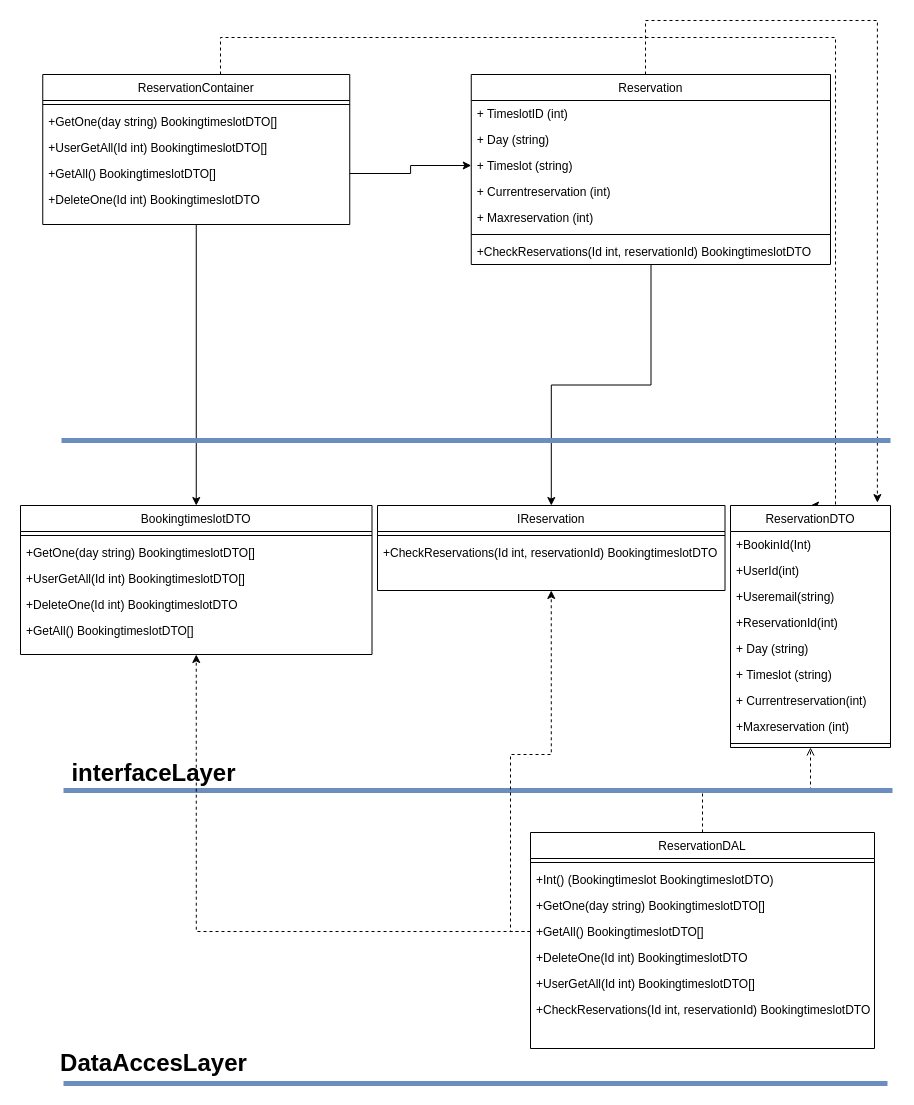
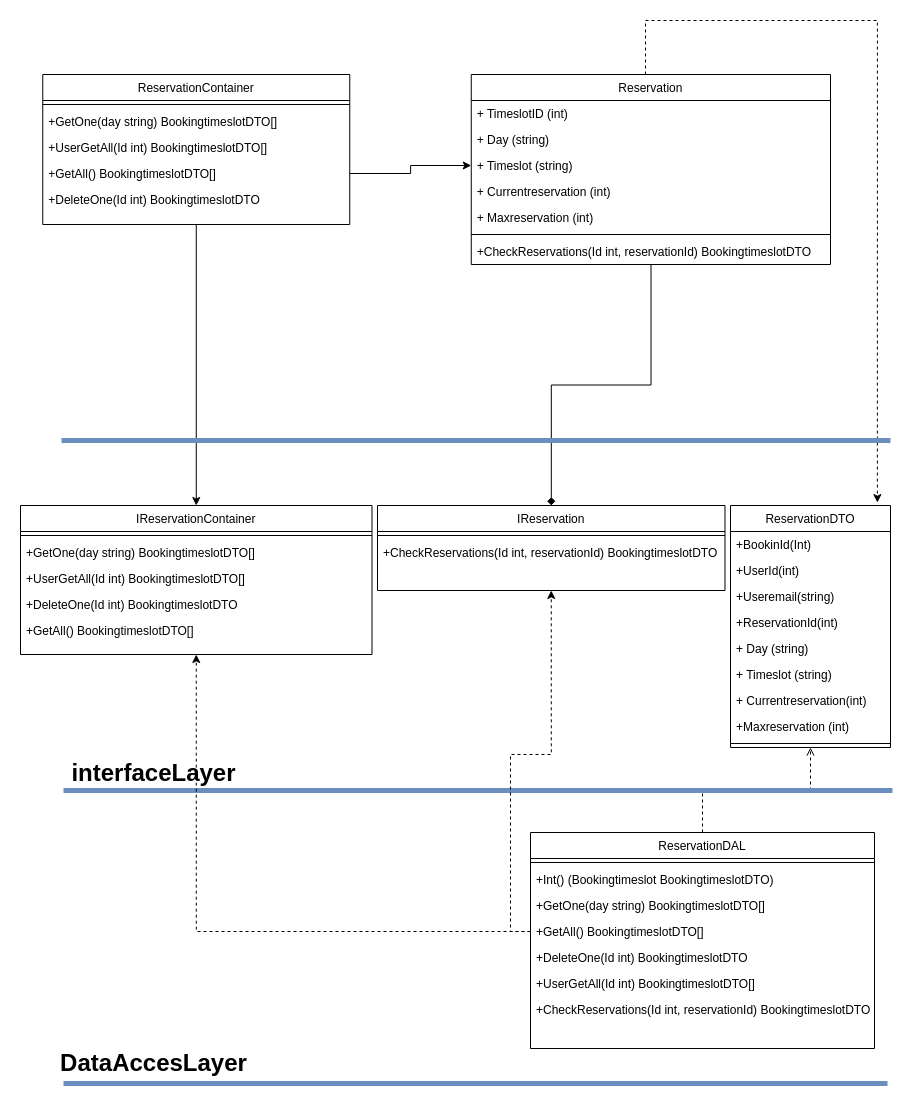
  <mxCell id="0" />
  <mxCell id="1" parent="0" />
- <mxCell id="2" style="edgeStyle=orthogonalEdgeStyle;rounded=0;orthogonalLoop=1;jettySize=auto;html=1;" parent="1" source="4" target="44" edge="1"><mxGeometry relative="1" as="geometry" /></mxCell>
+ <mxCell id="2" style="edgeStyle=orthogonalEdgeStyle;rounded=0;orthogonalLoop=1;jettySize=auto;html=1;endArrow=diamond;" parent="1" source="4" target="44" edge="1"><mxGeometry relative="1" as="geometry" /></mxCell>
  <mxCell id="3" style="edgeStyle=orthogonalEdgeStyle;rounded=0;orthogonalLoop=1;jettySize=auto;html=1;entryX=0.918;entryY=-0.012;entryDx=0;entryDy=0;entryPerimeter=0;dashed=1;" parent="1" source="4" target="20" edge="1"><mxGeometry relative="1" as="geometry"><Array as="points"><mxPoint x="645" y="20" /><mxPoint x="877" y="20" /></Array></mxGeometry></mxCell>
  <mxCell id="4" value="Reservation" style="swimlane;fontStyle=0;align=center;verticalAlign=top;childLayout=stackLayout;horizontal=1;startSize=26;horizontalStack=0;resizeParent=1;resizeLast=0;collapsible=1;marginBottom=0;rounded=0;shadow=0;strokeWidth=1;" parent="1" vertex="1"><mxGeometry x="470.75" y="74" width="359.25" height="190" as="geometry"><mxRectangle x="130" y="380" width="160" height="26" as="alternateBounds" /></mxGeometry></mxCell>
  <mxCell id="5" value="+ TimeslotID (int)" style="text;align=left;verticalAlign=top;spacingLeft=4;spacingRight=4;overflow=hidden;rotatable=0;points=[[0,0.5],[1,0.5]];portConstraint=eastwest;" parent="4" vertex="1"><mxGeometry y="26" width="359.25" height="26" as="geometry" /></mxCell>
  <mxCell id="6" value="+ Day (string)" style="text;align=left;verticalAlign=top;spacingLeft=4;spacingRight=4;overflow=hidden;rotatable=0;points=[[0,0.5],[1,0.5]];portConstraint=eastwest;rounded=0;shadow=0;html=0;" parent="4" vertex="1"><mxGeometry y="52" width="359.25" height="26" as="geometry" /></mxCell>
  <mxCell id="7" value="+ Timeslot (string)" style="text;align=left;verticalAlign=top;spacingLeft=4;spacingRight=4;overflow=hidden;rotatable=0;points=[[0,0.5],[1,0.5]];portConstraint=eastwest;rounded=0;shadow=0;html=0;" parent="4" vertex="1"><mxGeometry y="78" width="359.25" height="26" as="geometry" /></mxCell>
  <mxCell id="8" value="+ Currentreservation (int)" style="text;align=left;verticalAlign=top;spacingLeft=4;spacingRight=4;overflow=hidden;rotatable=0;points=[[0,0.5],[1,0.5]];portConstraint=eastwest;rounded=0;shadow=0;html=0;" parent="4" vertex="1"><mxGeometry y="104" width="359.25" height="26" as="geometry" /></mxCell>
  <mxCell id="9" value="+ Maxreservation (int)" style="text;align=left;verticalAlign=top;spacingLeft=4;spacingRight=4;overflow=hidden;rotatable=0;points=[[0,0.5],[1,0.5]];portConstraint=eastwest;rounded=0;shadow=0;html=0;" parent="4" vertex="1"><mxGeometry y="130" width="359.25" height="26" as="geometry" /></mxCell>
  <mxCell id="10" value="" style="line;html=1;strokeWidth=1;align=left;verticalAlign=middle;spacingTop=-1;spacingLeft=3;spacingRight=3;rotatable=0;labelPosition=right;points=[];portConstraint=eastwest;" parent="4" vertex="1"><mxGeometry y="156" width="359.25" height="8" as="geometry" /></mxCell>
  <mxCell id="11" value="+CheckReservations(Id int, reservationId) BookingtimeslotDTO" style="text;align=left;verticalAlign=top;spacingLeft=4;spacingRight=4;overflow=hidden;rotatable=0;points=[[0,0.5],[1,0.5]];portConstraint=eastwest;rounded=0;shadow=0;html=0;" parent="4" vertex="1"><mxGeometry y="164" width="359.25" height="26" as="geometry" /></mxCell>
  <mxCell id="12" style="edgeStyle=orthogonalEdgeStyle;rounded=0;orthogonalLoop=1;jettySize=auto;html=1;entryX=0.5;entryY=0;entryDx=0;entryDy=0;" parent="1" source="14" target="47" edge="1"><mxGeometry relative="1" as="geometry" /></mxCell>
- <mxCell id="13" style="edgeStyle=orthogonalEdgeStyle;rounded=0;orthogonalLoop=1;jettySize=auto;html=1;entryX=0.5;entryY=0;entryDx=0;entryDy=0;dashed=1;" parent="1" source="14" target="20" edge="1"><mxGeometry relative="1" as="geometry"><Array as="points"><mxPoint x="220" y="37" /><mxPoint x="835" y="37" /><mxPoint x="835" y="505" /></Array></mxGeometry></mxCell>
  <mxCell id="14" value="ReservationContainer" style="swimlane;fontStyle=0;align=center;verticalAlign=top;childLayout=stackLayout;horizontal=1;startSize=26;horizontalStack=0;resizeParent=1;resizeLast=0;collapsible=1;marginBottom=0;rounded=0;shadow=0;strokeWidth=1;" parent="1" vertex="1"><mxGeometry x="42.25" y="74" width="307" height="150" as="geometry"><mxRectangle x="130" y="380" width="160" height="26" as="alternateBounds" /></mxGeometry></mxCell>
  <mxCell id="15" value="" style="line;html=1;strokeWidth=1;align=left;verticalAlign=middle;spacingTop=-1;spacingLeft=3;spacingRight=3;rotatable=0;labelPosition=right;points=[];portConstraint=eastwest;" parent="14" vertex="1"><mxGeometry y="26" width="307" height="8" as="geometry" /></mxCell>
  <mxCell id="16" value="+GetOne(day string) BookingtimeslotDTO[]" style="text;align=left;verticalAlign=top;spacingLeft=4;spacingRight=4;overflow=hidden;rotatable=0;points=[[0,0.5],[1,0.5]];portConstraint=eastwest;rounded=0;shadow=0;html=0;" parent="14" vertex="1"><mxGeometry y="34" width="307" height="26" as="geometry" /></mxCell>
  <mxCell id="17" value="+UserGetAll(Id int) BookingtimeslotDTO[]" style="text;align=left;verticalAlign=top;spacingLeft=4;spacingRight=4;overflow=hidden;rotatable=0;points=[[0,0.5],[1,0.5]];portConstraint=eastwest;rounded=0;shadow=0;html=0;" parent="14" vertex="1"><mxGeometry y="60" width="307" height="26" as="geometry" /></mxCell>
  <mxCell id="18" value="+GetAll() BookingtimeslotDTO[]" style="text;align=left;verticalAlign=top;spacingLeft=4;spacingRight=4;overflow=hidden;rotatable=0;points=[[0,0.5],[1,0.5]];portConstraint=eastwest;rounded=0;shadow=0;html=0;" parent="14" vertex="1"><mxGeometry y="86" width="307" height="26" as="geometry" /></mxCell>
  <mxCell id="19" value="+DeleteOne(Id int) BookingtimeslotDTO" style="text;align=left;verticalAlign=top;spacingLeft=4;spacingRight=4;overflow=hidden;rotatable=0;points=[[0,0.5],[1,0.5]];portConstraint=eastwest;rounded=0;shadow=0;html=0;" parent="14" vertex="1"><mxGeometry y="112" width="307" height="26" as="geometry" /></mxCell>
  <mxCell id="20" value="ReservationDTO" style="swimlane;fontStyle=0;align=center;verticalAlign=top;childLayout=stackLayout;horizontal=1;startSize=26;horizontalStack=0;resizeParent=1;resizeLast=0;collapsible=1;marginBottom=0;rounded=0;shadow=0;strokeWidth=1;" parent="1" vertex="1"><mxGeometry x="730" y="505" width="160" height="242" as="geometry"><mxRectangle x="130" y="380" width="160" height="26" as="alternateBounds" /></mxGeometry></mxCell>
  <mxCell id="21" value="+BookinId(Int)" style="text;align=left;verticalAlign=top;spacingLeft=4;spacingRight=4;overflow=hidden;rotatable=0;points=[[0,0.5],[1,0.5]];portConstraint=eastwest;rounded=0;shadow=0;html=0;" parent="20" vertex="1"><mxGeometry y="26" width="160" height="26" as="geometry" /></mxCell>
  <mxCell id="22" value="+UserId(int)" style="text;align=left;verticalAlign=top;spacingLeft=4;spacingRight=4;overflow=hidden;rotatable=0;points=[[0,0.5],[1,0.5]];portConstraint=eastwest;rounded=0;shadow=0;html=0;" parent="20" vertex="1"><mxGeometry y="52" width="160" height="26" as="geometry" /></mxCell>
  <mxCell id="23" value="+Useremail(string)" style="text;align=left;verticalAlign=top;spacingLeft=4;spacingRight=4;overflow=hidden;rotatable=0;points=[[0,0.5],[1,0.5]];portConstraint=eastwest;rounded=0;shadow=0;html=0;" parent="20" vertex="1"><mxGeometry y="78" width="160" height="26" as="geometry" /></mxCell>
  <mxCell id="24" value="+ReservationId(int)" style="text;align=left;verticalAlign=top;spacingLeft=4;spacingRight=4;overflow=hidden;rotatable=0;points=[[0,0.5],[1,0.5]];portConstraint=eastwest;rounded=0;shadow=0;html=0;" parent="20" vertex="1"><mxGeometry y="104" width="160" height="26" as="geometry" /></mxCell>
  <mxCell id="25" value="+ Day (string)" style="text;align=left;verticalAlign=top;spacingLeft=4;spacingRight=4;overflow=hidden;rotatable=0;points=[[0,0.5],[1,0.5]];portConstraint=eastwest;rounded=0;shadow=0;html=0;" parent="20" vertex="1"><mxGeometry y="130" width="160" height="26" as="geometry" /></mxCell>
  <mxCell id="26" value="+ Timeslot (string)" style="text;align=left;verticalAlign=top;spacingLeft=4;spacingRight=4;overflow=hidden;rotatable=0;points=[[0,0.5],[1,0.5]];portConstraint=eastwest;rounded=0;shadow=0;html=0;" parent="20" vertex="1"><mxGeometry y="156" width="160" height="26" as="geometry" /></mxCell>
  <mxCell id="27" value="+ Currentreservation(int)" style="text;align=left;verticalAlign=top;spacingLeft=4;spacingRight=4;overflow=hidden;rotatable=0;points=[[0,0.5],[1,0.5]];portConstraint=eastwest;rounded=0;shadow=0;html=0;" parent="20" vertex="1"><mxGeometry y="182" width="160" height="26" as="geometry" /></mxCell>
  <mxCell id="28" value="+Maxreservation (int)" style="text;align=left;verticalAlign=top;spacingLeft=4;spacingRight=4;overflow=hidden;rotatable=0;points=[[0,0.5],[1,0.5]];portConstraint=eastwest;rounded=0;shadow=0;html=0;" parent="20" vertex="1"><mxGeometry y="208" width="160" height="26" as="geometry" /></mxCell>
  <mxCell id="29" value="" style="line;html=1;strokeWidth=1;align=left;verticalAlign=middle;spacingTop=-1;spacingLeft=3;spacingRight=3;rotatable=0;labelPosition=right;points=[];portConstraint=eastwest;" parent="20" vertex="1"><mxGeometry y="234" width="160" height="8" as="geometry" /></mxCell>
  <mxCell id="30" style="edgeStyle=orthogonalEdgeStyle;rounded=0;orthogonalLoop=1;jettySize=auto;html=1;entryX=0.5;entryY=1;entryDx=0;entryDy=0;dashed=1;endArrow=open;" parent="1" source="31" target="20" edge="1"><mxGeometry relative="1" as="geometry" /></mxCell>
  <mxCell id="31" value="ReservationDAL" style="swimlane;fontStyle=0;align=center;verticalAlign=top;childLayout=stackLayout;horizontal=1;startSize=26;horizontalStack=0;resizeParent=1;resizeLast=0;collapsible=1;marginBottom=0;rounded=0;shadow=0;strokeWidth=1;" parent="1" vertex="1"><mxGeometry x="530" y="832" width="344" height="216" as="geometry"><mxRectangle x="130" y="380" width="160" height="26" as="alternateBounds" /></mxGeometry></mxCell>
  <mxCell id="32" value="" style="line;html=1;strokeWidth=1;align=left;verticalAlign=middle;spacingTop=-1;spacingLeft=3;spacingRight=3;rotatable=0;labelPosition=right;points=[];portConstraint=eastwest;" parent="31" vertex="1"><mxGeometry y="26" width="344" height="8" as="geometry" /></mxCell>
  <mxCell id="33" value="+Int() (Bookingtimeslot BookingtimeslotDTO)" style="text;align=left;verticalAlign=top;spacingLeft=4;spacingRight=4;overflow=hidden;rotatable=0;points=[[0,0.5],[1,0.5]];portConstraint=eastwest;rounded=0;shadow=0;html=0;" parent="31" vertex="1"><mxGeometry y="34" width="344" height="26" as="geometry" /></mxCell>
  <mxCell id="34" value="+GetOne(day string) BookingtimeslotDTO[]" style="text;align=left;verticalAlign=top;spacingLeft=4;spacingRight=4;overflow=hidden;rotatable=0;points=[[0,0.5],[1,0.5]];portConstraint=eastwest;rounded=0;shadow=0;html=0;" parent="31" vertex="1"><mxGeometry y="60" width="344" height="26" as="geometry" /></mxCell>
  <mxCell id="35" value="+GetAll() BookingtimeslotDTO[]" style="text;align=left;verticalAlign=top;spacingLeft=4;spacingRight=4;overflow=hidden;rotatable=0;points=[[0,0.5],[1,0.5]];portConstraint=eastwest;rounded=0;shadow=0;html=0;" parent="31" vertex="1"><mxGeometry y="86" width="344" height="26" as="geometry" /></mxCell>
  <mxCell id="36" value="+DeleteOne(Id int) BookingtimeslotDTO" style="text;align=left;verticalAlign=top;spacingLeft=4;spacingRight=4;overflow=hidden;rotatable=0;points=[[0,0.5],[1,0.5]];portConstraint=eastwest;rounded=0;shadow=0;html=0;" parent="31" vertex="1"><mxGeometry y="112" width="344" height="26" as="geometry" /></mxCell>
  <mxCell id="37" value="+UserGetAll(Id int) BookingtimeslotDTO[]" style="text;align=left;verticalAlign=top;spacingLeft=4;spacingRight=4;overflow=hidden;rotatable=0;points=[[0,0.5],[1,0.5]];portConstraint=eastwest;rounded=0;shadow=0;html=0;" parent="31" vertex="1"><mxGeometry y="138" width="344" height="26" as="geometry" /></mxCell>
  <mxCell id="38" value="+CheckReservations(Id int, reservationId) BookingtimeslotDTO" style="text;align=left;verticalAlign=top;spacingLeft=4;spacingRight=4;overflow=hidden;rotatable=0;points=[[0,0.5],[1,0.5]];portConstraint=eastwest;rounded=0;shadow=0;html=0;" parent="31" vertex="1"><mxGeometry y="164" width="344" height="26" as="geometry" /></mxCell>
  <mxCell id="39" value="" style="endArrow=none;html=1;rounded=0;fillColor=#dae8fc;strokeColor=#6c8ebf;strokeWidth=5;" parent="1" edge="1"><mxGeometry width="50" height="50" relative="1" as="geometry"><mxPoint x="61" y="440" as="sourcePoint" /><mxPoint y="440" as="targetPoint" x="890" /></mxGeometry></mxCell>
  <mxCell id="40" value="" style="endArrow=none;html=1;rounded=0;fillColor=#dae8fc;strokeColor=#6c8ebf;strokeWidth=5;" parent="1" edge="1"><mxGeometry width="50" height="50" relative="1" as="geometry"><mxPoint x="63" y="790" as="sourcePoint" /><mxPoint x="892" y="790" as="targetPoint" /></mxGeometry></mxCell>
  <mxCell id="41" value="&lt;b&gt;&lt;font style=&quot;font-size: 24px&quot;&gt;interfaceLayer&lt;/font&gt;&lt;/b&gt;" style="text;html=1;strokeColor=none;fillColor=none;align=center;verticalAlign=middle;whiteSpace=wrap;rounded=0;" parent="1" vertex="1"><mxGeometry x="61" y="758" width="185" height="30" as="geometry" /></mxCell>
  <mxCell id="42" value="&lt;b&gt;&lt;font style=&quot;font-size: 24px&quot;&gt;DataAccesLayer&lt;/font&gt;&lt;/b&gt;" style="text;html=1;strokeColor=none;fillColor=none;align=center;verticalAlign=middle;whiteSpace=wrap;rounded=0;" parent="1" vertex="1"><mxGeometry x="61" y="1048" width="185" height="30" as="geometry" /></mxCell>
  <mxCell id="43" value="" style="endArrow=none;html=1;rounded=0;fontSize=24;fillColor=#dae8fc;strokeColor=#6c8ebf;strokeWidth=5;" parent="1" edge="1"><mxGeometry width="50" height="50" relative="1" as="geometry"><mxPoint x="63" y="1083" as="sourcePoint" /><mxPoint x="887" y="1083" as="targetPoint" /></mxGeometry></mxCell>
  <mxCell id="44" value="IReservation" style="swimlane;fontStyle=0;align=center;verticalAlign=top;childLayout=stackLayout;horizontal=1;startSize=26;horizontalStack=0;resizeParent=1;resizeLast=0;collapsible=1;marginBottom=0;rounded=0;shadow=0;strokeWidth=1;" parent="1" vertex="1"><mxGeometry x="377" y="505" width="347.5" height="85" as="geometry"><mxRectangle x="130" y="380" width="160" height="26" as="alternateBounds" /></mxGeometry></mxCell>
  <mxCell id="45" value="" style="line;html=1;strokeWidth=1;align=left;verticalAlign=middle;spacingTop=-1;spacingLeft=3;spacingRight=3;rotatable=0;labelPosition=right;points=[];portConstraint=eastwest;" parent="44" vertex="1"><mxGeometry y="26" width="347.5" height="8" as="geometry" /></mxCell>
  <mxCell id="46" value="+CheckReservations(Id int, reservationId) BookingtimeslotDTO" style="text;align=left;verticalAlign=top;spacingLeft=4;spacingRight=4;overflow=hidden;rotatable=0;points=[[0,0.5],[1,0.5]];portConstraint=eastwest;rounded=0;shadow=0;html=0;" parent="44" vertex="1"><mxGeometry y="34" width="347.5" height="26" as="geometry" /></mxCell>
- <mxCell id="47" value="BookingtimeslotDTO" style="swimlane;fontStyle=0;align=center;verticalAlign=top;childLayout=stackLayout;horizontal=1;startSize=26;horizontalStack=0;resizeParent=1;resizeLast=0;collapsible=1;marginBottom=0;rounded=0;shadow=0;strokeWidth=1;" parent="1" vertex="1"><mxGeometry x="20" y="505" width="351.5" height="149" as="geometry"><mxRectangle x="130" y="380" width="160" height="26" as="alternateBounds" /></mxGeometry></mxCell>
+ <mxCell id="47" value="IReservationContainer" style="swimlane;fontStyle=0;align=center;verticalAlign=top;childLayout=stackLayout;horizontal=1;startSize=26;horizontalStack=0;resizeParent=1;resizeLast=0;collapsible=1;marginBottom=0;rounded=0;shadow=0;strokeWidth=1;" parent="1" vertex="1"><mxGeometry x="20" y="505" width="351.5" height="149" as="geometry"><mxRectangle x="130" y="380" width="160" height="26" as="alternateBounds" /></mxGeometry></mxCell>
  <mxCell id="48" value="" style="line;html=1;strokeWidth=1;align=left;verticalAlign=middle;spacingTop=-1;spacingLeft=3;spacingRight=3;rotatable=0;labelPosition=right;points=[];portConstraint=eastwest;" parent="47" vertex="1"><mxGeometry y="26" width="351.5" height="8" as="geometry" /></mxCell>
  <mxCell id="49" value="+GetOne(day string) BookingtimeslotDTO[]" style="text;align=left;verticalAlign=top;spacingLeft=4;spacingRight=4;overflow=hidden;rotatable=0;points=[[0,0.5],[1,0.5]];portConstraint=eastwest;rounded=0;shadow=0;html=0;" parent="47" vertex="1"><mxGeometry y="34" width="351.5" height="26" as="geometry" /></mxCell>
  <mxCell id="50" value="+UserGetAll(Id int) BookingtimeslotDTO[]" style="text;align=left;verticalAlign=top;spacingLeft=4;spacingRight=4;overflow=hidden;rotatable=0;points=[[0,0.5],[1,0.5]];portConstraint=eastwest;rounded=0;shadow=0;html=0;" parent="47" vertex="1"><mxGeometry y="60" width="351.5" height="26" as="geometry" /></mxCell>
  <mxCell id="51" value="+DeleteOne(Id int) BookingtimeslotDTO" style="text;align=left;verticalAlign=top;spacingLeft=4;spacingRight=4;overflow=hidden;rotatable=0;points=[[0,0.5],[1,0.5]];portConstraint=eastwest;rounded=0;shadow=0;html=0;" parent="47" vertex="1"><mxGeometry y="86" width="351.5" height="26" as="geometry" /></mxCell>
  <mxCell id="52" value="+GetAll() BookingtimeslotDTO[]" style="text;align=left;verticalAlign=top;spacingLeft=4;spacingRight=4;overflow=hidden;rotatable=0;points=[[0,0.5],[1,0.5]];portConstraint=eastwest;rounded=0;shadow=0;html=0;" parent="47" vertex="1"><mxGeometry y="112" width="351.5" height="26" as="geometry" /></mxCell>
  <mxCell id="53" style="edgeStyle=orthogonalEdgeStyle;rounded=0;orthogonalLoop=1;jettySize=auto;html=1;entryX=0.5;entryY=1;entryDx=0;entryDy=0;dashed=1;" parent="1" source="35" target="44" edge="1"><mxGeometry relative="1" as="geometry" /></mxCell>
  <mxCell id="54" style="edgeStyle=orthogonalEdgeStyle;rounded=0;orthogonalLoop=1;jettySize=auto;html=1;entryX=0.5;entryY=1;entryDx=0;entryDy=0;dashed=1;" parent="1" source="35" target="47" edge="1"><mxGeometry relative="1" as="geometry" /></mxCell>
  <mxCell id="55" style="edgeStyle=orthogonalEdgeStyle;rounded=0;orthogonalLoop=1;jettySize=auto;html=1;entryX=0;entryY=0.5;entryDx=0;entryDy=0;" parent="1" source="18" target="7" edge="1"><mxGeometry relative="1" as="geometry" /></mxCell>
